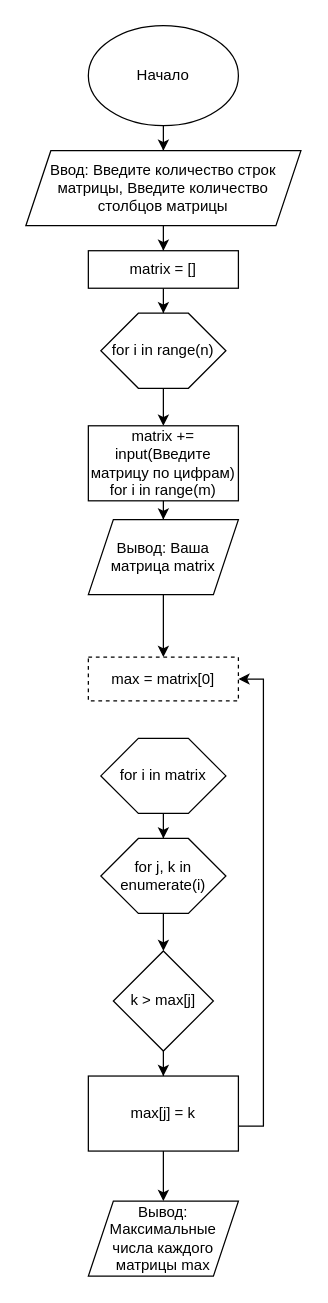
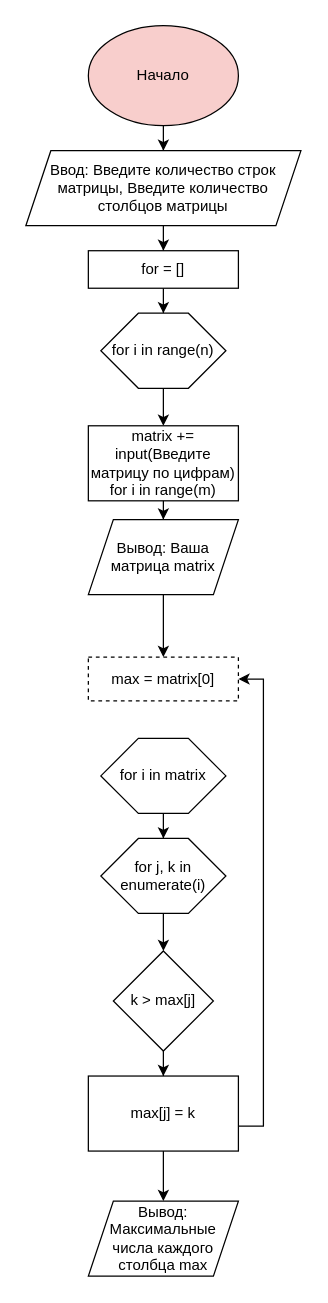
  <mxCell id="0" />
  <mxCell id="1" parent="0" />
  <mxCell id="2" style="edgeStyle=orthogonalEdgeStyle;rounded=0;orthogonalLoop=1;jettySize=auto;html=1;entryX=0.5;entryY=0;entryDx=0;entryDy=0;" edge="1" parent="1" source="3" target="5"><mxGeometry relative="1" as="geometry" /></mxCell>
- <mxCell id="3" value="Начало" style="ellipse;whiteSpace=wrap;html=1;" vertex="1" parent="1"><mxGeometry x="70" y="20" width="120" height="80" as="geometry" /></mxCell>
+ <mxCell id="3" value="Начало" style="ellipse;whiteSpace=wrap;html=1;fillColor=#f8cecc;" vertex="1" parent="1"><mxGeometry x="70" y="20" width="120" height="80" as="geometry" /></mxCell>
  <mxCell id="4" style="edgeStyle=orthogonalEdgeStyle;rounded=0;orthogonalLoop=1;jettySize=auto;html=1;entryX=0.5;entryY=0;entryDx=0;entryDy=0;" edge="1" parent="1" source="5" target="7"><mxGeometry relative="1" as="geometry" /></mxCell>
  <mxCell id="5" value="Ввод: Введите количество строк матрицы, Введите количество столбцов матрицы" style="shape=parallelogram;perimeter=parallelogramPerimeter;whiteSpace=wrap;html=1;fixedSize=1;" vertex="1" parent="1"><mxGeometry x="20" y="120" width="220" height="60" as="geometry" /></mxCell>
  <mxCell id="6" style="edgeStyle=orthogonalEdgeStyle;rounded=0;orthogonalLoop=1;jettySize=auto;html=1;entryX=0.5;entryY=0;entryDx=0;entryDy=0;entryPerimeter=0;" edge="1" parent="1" source="7" target="9"><mxGeometry relative="1" as="geometry" /></mxCell>
- <mxCell id="7" value="matrix = []" style="rounded=0;whiteSpace=wrap;html=1;" vertex="1" parent="1"><mxGeometry x="70" y="200" width="120" height="30" as="geometry" /></mxCell>
+ <mxCell id="7" value="for = []" style="rounded=0;whiteSpace=wrap;html=1;" vertex="1" parent="1"><mxGeometry x="70" y="200" width="120" height="30" as="geometry" /></mxCell>
  <mxCell id="8" style="edgeStyle=orthogonalEdgeStyle;rounded=0;orthogonalLoop=1;jettySize=auto;html=1;entryX=0.5;entryY=0;entryDx=0;entryDy=0;" edge="1" parent="1" source="9" target="11"><mxGeometry relative="1" as="geometry" /></mxCell>
  <mxCell id="9" value="for i in range(n)" style="whiteSpace=wrap;html=1;shape=mxgraph.basic.octagon2;align=center;verticalAlign=middle;dx=15;" vertex="1" parent="1"><mxGeometry x="80" y="250" width="100" height="60" as="geometry" /></mxCell>
  <mxCell id="10" style="edgeStyle=orthogonalEdgeStyle;rounded=0;orthogonalLoop=1;jettySize=auto;html=1;entryX=0.5;entryY=0;entryDx=0;entryDy=0;" edge="1" parent="1" source="11" target="13"><mxGeometry relative="1" as="geometry" /></mxCell>
  <mxCell id="11" value="matrix += input(Введите матрицу по цифрам) for i in range(m)" style="rounded=0;whiteSpace=wrap;html=1;" vertex="1" parent="1"><mxGeometry x="70" y="340" width="120" height="60" as="geometry" /></mxCell>
  <mxCell id="12" style="edgeStyle=orthogonalEdgeStyle;rounded=0;orthogonalLoop=1;jettySize=auto;html=1;entryX=0.5;entryY=0;entryDx=0;entryDy=0;" edge="1" parent="1" source="13" target="14"><mxGeometry relative="1" as="geometry" /></mxCell>
  <mxCell id="13" value="Вывод: Ваша матрица matrix" style="shape=parallelogram;perimeter=parallelogramPerimeter;whiteSpace=wrap;html=1;fixedSize=1;" vertex="1" parent="1"><mxGeometry x="70" y="415" width="120" height="60" as="geometry" /></mxCell>
  <mxCell id="14" value="max = matrix[0]" style="rounded=0;whiteSpace=wrap;html=1;dashed=1;" vertex="1" parent="1"><mxGeometry x="70" y="525" width="120" height="35" as="geometry" /></mxCell>
  <mxCell id="15" style="edgeStyle=orthogonalEdgeStyle;rounded=0;orthogonalLoop=1;jettySize=auto;html=1;entryX=0.5;entryY=0;entryDx=0;entryDy=0;entryPerimeter=0;" edge="1" parent="1" source="16" target="18"><mxGeometry relative="1" as="geometry" /></mxCell>
  <mxCell id="16" value="for i in matrix" style="whiteSpace=wrap;html=1;shape=mxgraph.basic.octagon2;align=center;verticalAlign=middle;dx=15;" vertex="1" parent="1"><mxGeometry x="80" y="590" width="100" height="60" as="geometry" /></mxCell>
  <mxCell id="17" style="edgeStyle=orthogonalEdgeStyle;rounded=0;orthogonalLoop=1;jettySize=auto;html=1;entryX=0.5;entryY=0;entryDx=0;entryDy=0;" edge="1" parent="1" source="18" target="20"><mxGeometry relative="1" as="geometry" /></mxCell>
  <mxCell id="18" value="for j, k in enumerate(i)" style="whiteSpace=wrap;html=1;shape=mxgraph.basic.octagon2;align=center;verticalAlign=middle;dx=15;" vertex="1" parent="1"><mxGeometry x="80" y="670" width="100" height="60" as="geometry" /></mxCell>
  <mxCell id="19" style="edgeStyle=orthogonalEdgeStyle;rounded=0;orthogonalLoop=1;jettySize=auto;html=1;entryX=0.5;entryY=0;entryDx=0;entryDy=0;" edge="1" parent="1" source="20" target="23"><mxGeometry relative="1" as="geometry" /></mxCell>
  <mxCell id="20" value="k &amp;gt; max[j]" style="rhombus;whiteSpace=wrap;html=1;" vertex="1" parent="1"><mxGeometry x="90" y="760" width="80" height="80" as="geometry" /></mxCell>
  <mxCell id="21" style="edgeStyle=orthogonalEdgeStyle;rounded=0;orthogonalLoop=1;jettySize=auto;html=1;" edge="1" parent="1" source="23" target="24"><mxGeometry relative="1" as="geometry" /></mxCell>
  <mxCell id="22" style="edgeStyle=orthogonalEdgeStyle;rounded=0;orthogonalLoop=1;jettySize=auto;html=1;entryX=1;entryY=0.5;entryDx=0;entryDy=0;" edge="1" parent="1" source="23" target="14"><mxGeometry relative="1" as="geometry"><Array as="points"><mxPoint x="210" y="900" /><mxPoint x="210" y="543" /></Array></mxGeometry></mxCell>
  <mxCell id="23" value="max[j] = k" style="rounded=0;whiteSpace=wrap;html=1;" vertex="1" parent="1"><mxGeometry x="70" y="860" width="120" height="60" as="geometry" /></mxCell>
- <mxCell id="24" value="Вывод: Максимальные числа каждого матрицы max" style="shape=parallelogram;perimeter=parallelogramPerimeter;whiteSpace=wrap;html=1;fixedSize=1;" vertex="1" parent="1"><mxGeometry x="70" y="960" width="120" height="60" as="geometry" /></mxCell>
+ <mxCell id="24" value="Вывод: Максимальные числа каждого столбца max" style="shape=parallelogram;perimeter=parallelogramPerimeter;whiteSpace=wrap;html=1;fixedSize=1;" vertex="1" parent="1"><mxGeometry x="70" y="960" width="120" height="60" as="geometry" /></mxCell>
